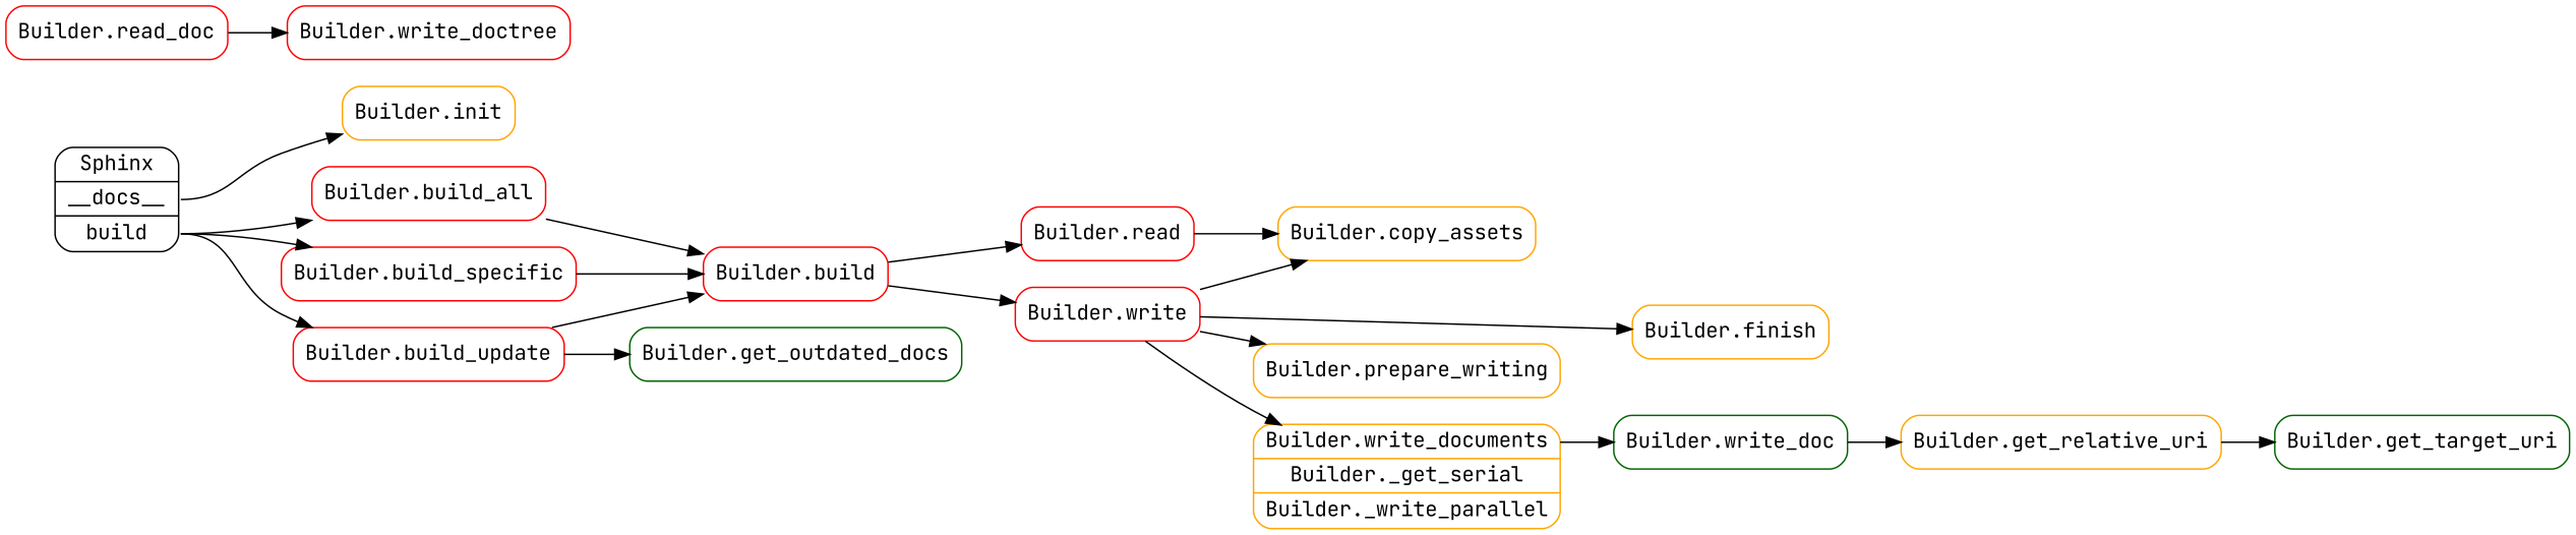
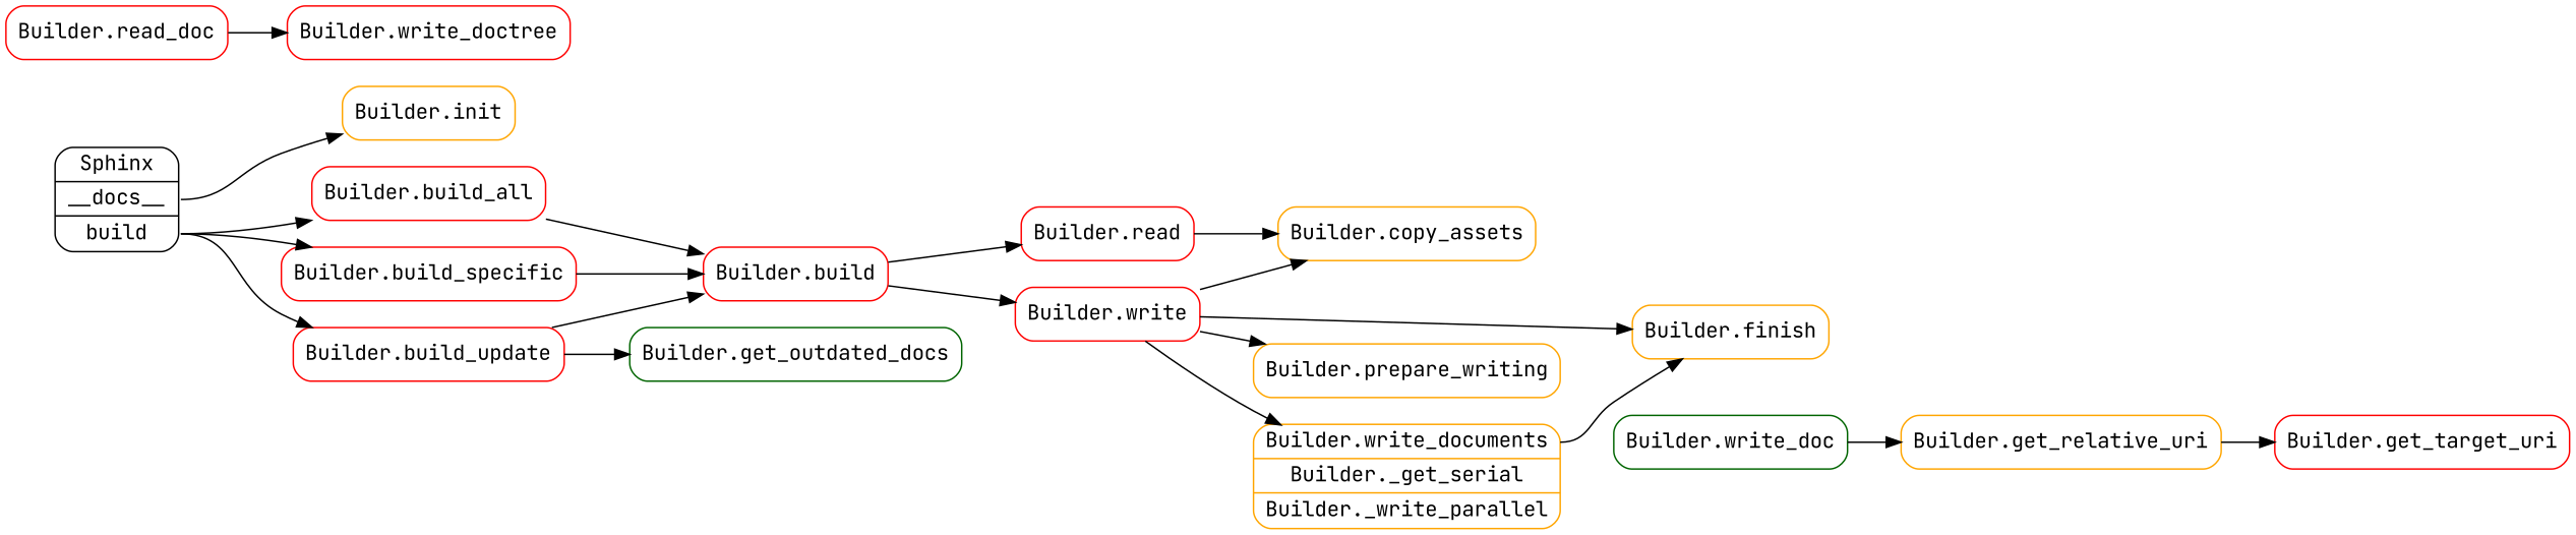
  digraph {
    fontname="JetBrains Mono"
    rankdir=LR
    node [fontname="JetBrains Mono" shape=rect style=rounded color=red]
    edge [fontname="JetBrains Mono"]
    n1 [label="Sphinx | <init> __docs__ | <build> build" shape=record color=""]
    "Builder.init" [color=orange]
    "Builder.build_all"
    "Builder.build_specific"
    "Builder.build_update"
    "Builder.build"
    "Builder.get_outdated_docs" [color=darkgreen]
    "Builder.read"
    "Builder.write"
    "Builder.copy_assets" [color=orange]
    "Builder.finish" [color=orange]
    "Builder.prepare_writing" [color=orange]
    n13 [color=orange label="<p1> Builder.write_documents | Builder._get_serial | Builder._write_parallel" shape=record]
    "Builder.read_doc"
    "Builder.write_doctree"
    "Builder.write_doc" [color=darkgreen]
    "Builder.get_relative_uri" [color=orange]
-   "Builder.get_target_uri" [color=darkgreen]
+   "Builder.get_target_uri"
    n1 -> "Builder.init" [tailport=init]
    n1 -> "Builder.build_all" [tailport=build]
    n1 -> "Builder.build_specific" [tailport=build]
    n1 -> "Builder.build_update" [tailport=build]
    "Builder.build_all" -> "Builder.build"
    "Builder.build_specific" -> "Builder.build"
    "Builder.build_update" -> "Builder.build" [tailport=p1]
    "Builder.build_update" -> "Builder.get_outdated_docs"
    "Builder.build" -> "Builder.read"
    "Builder.build" -> "Builder.write"
    "Builder.read" -> "Builder.copy_assets"
    "Builder.write" -> "Builder.copy_assets" [tailport=p1]
    "Builder.write" -> "Builder.finish"
    "Builder.write" -> "Builder.prepare_writing" [tailport=p1]
    "Builder.write" -> n13 [tailport=p1]
-   n13 -> "Builder.write_doc" [tailport=p1]
+   n13 -> "Builder.finish" [tailport=p1]
    "Builder.read_doc" -> "Builder.write_doctree"
    "Builder.write_doc" -> "Builder.get_relative_uri"
    "Builder.get_relative_uri" -> "Builder.get_target_uri"
  }
